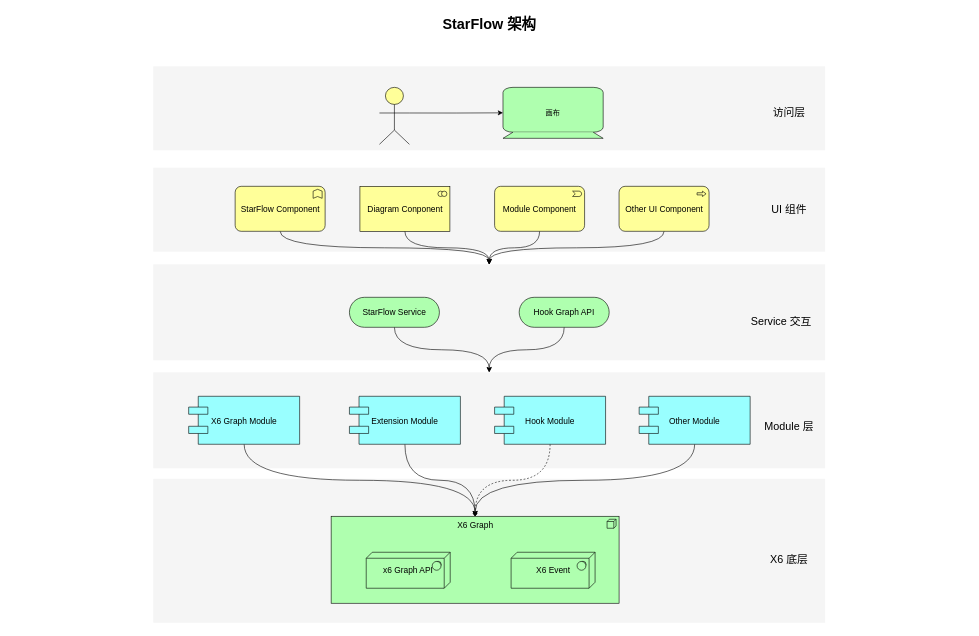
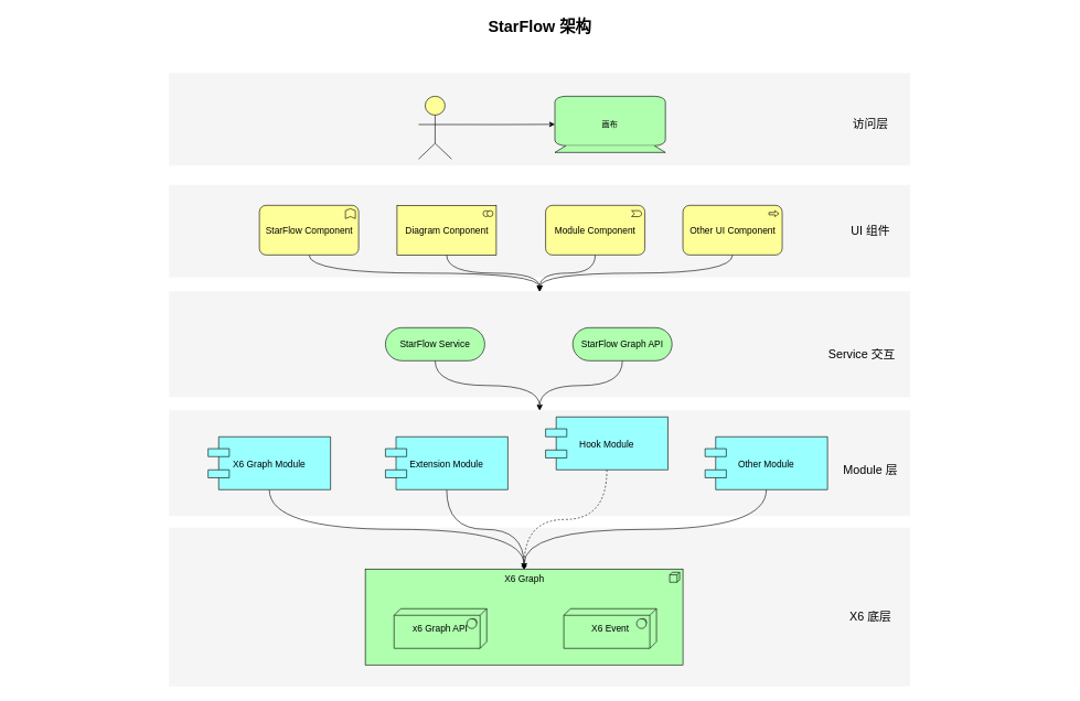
  <mxCell id="0" />
  <mxCell id="1" parent="0" />
  <mxCell id="2" value="" style="whiteSpace=wrap;html=1;strokeColor=none;strokeWidth=1;fillColor=#f5f5f5;fontSize=14;" parent="1" vertex="1"><mxGeometry x="255" y="110" width="1120" height="140" as="geometry" /></mxCell>
  <mxCell id="3" value="" style="whiteSpace=wrap;html=1;strokeColor=none;strokeWidth=1;fillColor=#f5f5f5;fontSize=14;" parent="1" vertex="1"><mxGeometry x="255" y="440" width="1120" height="160" as="geometry" /></mxCell>
  <mxCell id="4" value="" style="whiteSpace=wrap;html=1;strokeColor=none;strokeWidth=1;fillColor=#f5f5f5;fontSize=14;" parent="1" vertex="1"><mxGeometry x="255" y="797.5" width="1120" height="240" as="geometry" /></mxCell>
  <mxCell id="5" value="" style="whiteSpace=wrap;html=1;strokeColor=none;strokeWidth=1;fillColor=#f5f5f5;fontSize=14;" parent="1" vertex="1"><mxGeometry x="255" y="620" width="1120" height="160" as="geometry" /></mxCell>
  <mxCell id="6" value="" style="whiteSpace=wrap;html=1;strokeColor=none;strokeWidth=1;fillColor=#f5f5f5;fontSize=14;" parent="1" vertex="1"><mxGeometry x="255" y="279" width="1120" height="140" as="geometry" /></mxCell>
  <mxCell id="7" value="X6 Graph" style="html=1;whiteSpace=wrap;fillColor=#AFFFAF;shape=mxgraph.archimate3.application;appType=node;archiType=square;fontSize=14;verticalAlign=top;" parent="1" vertex="1"><mxGeometry x="551.5" y="860" width="480" height="145" as="geometry" /></mxCell>
- <mxCell id="8" value="x6 Graph API" style="html=1;whiteSpace=wrap;fillColor=#AFFFAF;shape=mxgraph.archimate3.tech;techType=sysSw;fontSize=14;" parent="1" vertex="1"><mxGeometry x="610" y="920" width="140" height="60" as="geometry" /></mxCell>
+ <mxCell id="8" value="x6 Graph API" style="html=1;whiteSpace=wrap;fillColor=#AFFFAF;shape=mxgraph.archimate3.tech;techType=sysSw;fontSize=14;" parent="1" vertex="1"><mxGeometry x="595" y="920" width="140" height="60" as="geometry" /></mxCell>
  <mxCell id="9" value="&lt;div&gt;X6 Event&lt;/div&gt;" style="html=1;whiteSpace=wrap;fillColor=#AFFFAF;shape=mxgraph.archimate3.tech;techType=sysSw;fontSize=14;" parent="1" vertex="1"><mxGeometry x="851.5" y="920" width="140" height="60" as="geometry" /></mxCell>
  <mxCell id="10" style="edgeStyle=orthogonalEdgeStyle;curved=1;orthogonalLoop=1;jettySize=auto;html=1;exitX=0.5;exitY=1;exitDx=0;exitDy=0;exitPerimeter=0;entryX=0.5;entryY=0;entryDx=0;entryDy=0;" parent="1" source="11" target="5" edge="1"><mxGeometry relative="1" as="geometry" /></mxCell>
  <mxCell id="11" value="StarFlow Service" style="html=1;whiteSpace=wrap;fillColor=#AFFFAF;shape=mxgraph.archimate3.service;fontSize=14;" parent="1" vertex="1"><mxGeometry x="582" y="495" width="150" height="50" as="geometry" /></mxCell>
  <mxCell id="12" style="edgeStyle=orthogonalEdgeStyle;curved=1;orthogonalLoop=1;jettySize=auto;html=1;exitX=0.5;exitY=1;exitDx=0;exitDy=0;exitPerimeter=0;entryX=0.5;entryY=0;entryDx=0;entryDy=0;" parent="1" source="13" target="5" edge="1"><mxGeometry relative="1" as="geometry"><mxPoint x="785" y="620" as="targetPoint" /></mxGeometry></mxCell>
- <mxCell id="13" value="Hook Graph API" style="html=1;whiteSpace=wrap;fillColor=#AFFFAF;shape=mxgraph.archimate3.service;fontSize=14;" parent="1" vertex="1"><mxGeometry x="865" y="495" width="150" height="50" as="geometry" /></mxCell>
+ <mxCell id="13" value="StarFlow Graph API" style="html=1;whiteSpace=wrap;fillColor=#AFFFAF;shape=mxgraph.archimate3.service;fontSize=14;" parent="1" vertex="1"><mxGeometry x="865" y="495" width="150" height="50" as="geometry" /></mxCell>
  <mxCell id="14" style="edgeStyle=orthogonalEdgeStyle;orthogonalLoop=1;jettySize=auto;html=1;exitX=0.5;exitY=1;exitDx=0;exitDy=0;curved=1;" parent="1" source="15" target="7" edge="1"><mxGeometry relative="1" as="geometry" /></mxCell>
  <mxCell id="15" value="X6 Graph Module" style="shape=component;align=center;fillColor=#99ffff;gradientColor=none;fontSize=14;" parent="1" vertex="1"><mxGeometry x="314" y="660" width="185" height="80" as="geometry" /></mxCell>
  <mxCell id="16" style="edgeStyle=orthogonalEdgeStyle;orthogonalLoop=1;jettySize=auto;html=1;exitX=0.5;exitY=1;exitDx=0;exitDy=0;curved=1;" parent="1" source="17" target="7" edge="1"><mxGeometry relative="1" as="geometry"><mxPoint x="665" y="920" as="targetPoint" /></mxGeometry></mxCell>
  <mxCell id="17" value="Extension Module" style="shape=component;align=center;fillColor=#99ffff;gradientColor=none;fontSize=14;" parent="1" vertex="1"><mxGeometry x="582" y="660" width="185" height="80" as="geometry" /></mxCell>
  <mxCell id="18" style="edgeStyle=orthogonalEdgeStyle;curved=1;orthogonalLoop=1;jettySize=auto;html=1;exitX=0.5;exitY=1;exitDx=0;exitDy=0;entryX=0.5;entryY=0;entryDx=0;entryDy=0;entryPerimeter=0;dashed=1;" parent="1" source="19" target="7" edge="1"><mxGeometry relative="1" as="geometry" /></mxCell>
- <mxCell id="19" value="Hook Module" style="shape=component;align=center;fillColor=#99ffff;gradientColor=none;fontSize=14;" parent="1" vertex="1"><mxGeometry x="824" y="660" width="185" height="80" as="geometry" /></mxCell>
+ <mxCell id="19" value="Hook Module" style="shape=component;align=center;fillColor=#99ffff;gradientColor=none;fontSize=14;" parent="1" vertex="1"><mxGeometry x="824" y="630" width="185" height="80" as="geometry" /></mxCell>
  <mxCell id="20" style="edgeStyle=orthogonalEdgeStyle;orthogonalLoop=1;jettySize=auto;html=1;exitX=0.5;exitY=1;exitDx=0;exitDy=0;curved=1;entryX=0.5;entryY=0;entryDx=0;entryDy=0;entryPerimeter=0;endArrow=diamond;" parent="1" source="21" target="7" edge="1"><mxGeometry relative="1" as="geometry" /></mxCell>
  <mxCell id="21" value="Other Module" style="shape=component;align=center;fillColor=#99ffff;gradientColor=none;fontSize=14;" parent="1" vertex="1"><mxGeometry x="1065" y="660" width="185" height="80" as="geometry" /></mxCell>
  <mxCell id="22" style="edgeStyle=orthogonalEdgeStyle;curved=1;orthogonalLoop=1;jettySize=auto;html=1;exitX=0.5;exitY=1;exitDx=0;exitDy=0;exitPerimeter=0;" parent="1" source="23" target="3" edge="1"><mxGeometry relative="1" as="geometry" /></mxCell>
  <mxCell id="23" value="StarFlow Component" style="html=1;whiteSpace=wrap;fillColor=#ffff99;shape=mxgraph.archimate3.application;appType=func;archiType=rounded;fontSize=14;" parent="1" vertex="1"><mxGeometry x="391.5" y="310" width="150" height="75" as="geometry" /></mxCell>
  <mxCell id="24" style="edgeStyle=orthogonalEdgeStyle;curved=1;orthogonalLoop=1;jettySize=auto;html=1;exitX=0.5;exitY=1;exitDx=0;exitDy=0;exitPerimeter=0;entryX=0.5;entryY=0;entryDx=0;entryDy=0;" parent="1" source="25" target="3" edge="1"><mxGeometry relative="1" as="geometry"><mxPoint x="775" y="440" as="targetPoint" /></mxGeometry></mxCell>
  <mxCell id="25" value="Diagram Conponent" style="html=1;whiteSpace=wrap;fillColor=#ffff99;shape=mxgraph.archimate3.application;appType=collab;archiType=square;fontSize=14;" parent="1" vertex="1"><mxGeometry x="599.5" y="310" width="150" height="75" as="geometry" /></mxCell>
  <mxCell id="26" style="edgeStyle=orthogonalEdgeStyle;curved=1;orthogonalLoop=1;jettySize=auto;html=1;exitX=0.5;exitY=1;exitDx=0;exitDy=0;exitPerimeter=0;entryX=0.5;entryY=0;entryDx=0;entryDy=0;" parent="1" source="27" target="3" edge="1"><mxGeometry relative="1" as="geometry" /></mxCell>
  <mxCell id="27" value="Module Component" style="html=1;whiteSpace=wrap;fillColor=#ffff99;shape=mxgraph.archimate3.application;appType=event;archiType=rounded;fontSize=14;" parent="1" vertex="1"><mxGeometry x="824" y="310" width="150" height="75" as="geometry" /></mxCell>
  <mxCell id="28" style="edgeStyle=orthogonalEdgeStyle;curved=1;orthogonalLoop=1;jettySize=auto;html=1;exitX=0.5;exitY=1;exitDx=0;exitDy=0;exitPerimeter=0;entryX=0.5;entryY=0;entryDx=0;entryDy=0;" parent="1" source="29" target="3" edge="1"><mxGeometry relative="1" as="geometry" /></mxCell>
  <mxCell id="29" value="Other UI Component" style="html=1;whiteSpace=wrap;fillColor=#ffff99;shape=mxgraph.archimate3.application;appType=proc;archiType=rounded;fontSize=14;" parent="1" vertex="1"><mxGeometry x="1031.5" y="310" width="150" height="75" as="geometry" /></mxCell>
  <mxCell id="30" value="&lt;font style=&quot;font-size: 18px;&quot;&gt;Module 层&lt;/font&gt;" style="text;html=1;strokeColor=none;fillColor=none;align=center;verticalAlign=middle;whiteSpace=wrap;fontSize=14;" parent="1" vertex="1"><mxGeometry x="1195" y="700" width="240" height="20" as="geometry" /></mxCell>
  <mxCell id="31" value="&lt;font style=&quot;font-size: 18px;&quot;&gt;Service 交互&lt;/font&gt;" style="text;html=1;strokeColor=none;fillColor=none;align=center;verticalAlign=middle;whiteSpace=wrap;fontSize=14;" parent="1" vertex="1"><mxGeometry x="1181.5" y="525" width="240" height="20" as="geometry" /></mxCell>
  <mxCell id="32" value="&lt;font style=&quot;font-size: 18px;&quot;&gt;UI 组件&lt;/font&gt;" style="text;html=1;strokeColor=none;fillColor=none;align=center;verticalAlign=middle;whiteSpace=wrap;fontSize=14;" parent="1" vertex="1"><mxGeometry x="1195" y="339" width="240" height="20" as="geometry" /></mxCell>
  <mxCell id="33" style="edgeStyle=orthogonalEdgeStyle;orthogonalLoop=1;jettySize=auto;html=1;exitX=1;exitY=0.45;exitDx=0;exitDy=0;exitPerimeter=0;entryX=0;entryY=0.5;entryDx=0;entryDy=0;entryPerimeter=0;rounded=0;" parent="1" source="34" target="37" edge="1"><mxGeometry relative="1" as="geometry" /></mxCell>
  <mxCell id="34" value="" style="html=1;whiteSpace=wrap;fillColor=#ffff99;shape=mxgraph.archimate3.actor;fontSize=14;" parent="1" vertex="1"><mxGeometry x="632" y="145" width="50" height="95" as="geometry" /></mxCell>
  <mxCell id="35" value="StarFlow 架构" style="text;strokeColor=none;fillColor=none;html=1;fontSize=24;fontStyle=1;verticalAlign=middle;align=center;" parent="1" vertex="1"><mxGeometry x="20" y="20" width="1590" height="40" as="geometry" /></mxCell>
  <mxCell id="36" value="&lt;font style=&quot;font-size: 18px;&quot;&gt;X6 底层&lt;/font&gt;" style="text;html=1;strokeColor=none;fillColor=none;align=center;verticalAlign=middle;whiteSpace=wrap;fontSize=14;" parent="1" vertex="1"><mxGeometry x="1195" y="922.5" width="240" height="20" as="geometry" /></mxCell>
  <mxCell id="37" value="画布" style="html=1;outlineConnect=0;whiteSpace=wrap;fillColor=#AFFFAF;shape=mxgraph.archimate3.device;" parent="1" vertex="1"><mxGeometry x="838" y="145" width="167" height="85" as="geometry" /></mxCell>
  <mxCell id="38" value="&lt;font style=&quot;font-size: 18px;&quot;&gt;访问层&lt;/font&gt;" style="text;html=1;strokeColor=none;fillColor=none;align=center;verticalAlign=middle;whiteSpace=wrap;fontSize=14;" parent="1" vertex="1"><mxGeometry x="1195" y="177.5" width="240" height="20" as="geometry" /></mxCell>
  <mxCell id="39" style="edgeStyle=orthogonalEdgeStyle;rounded=0;orthogonalLoop=1;jettySize=auto;html=1;exitX=0.5;exitY=1;exitDx=0;exitDy=0;" parent="1" source="38" target="38" edge="1"><mxGeometry relative="1" as="geometry" /></mxCell>
  <mxCell id="40" style="edgeStyle=orthogonalEdgeStyle;rounded=0;orthogonalLoop=1;jettySize=auto;html=1;exitX=0.5;exitY=1;exitDx=0;exitDy=0;fontSize=18;" parent="1" source="36" target="36" edge="1"><mxGeometry relative="1" as="geometry" /></mxCell>
